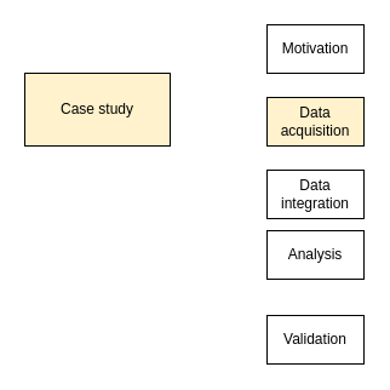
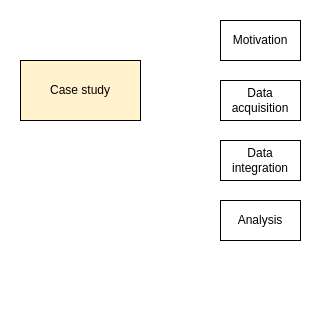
  <mxCell id="0" />
  <mxCell id="1" parent="0" />
  <mxCell id="2" value="Case study" style="rounded=0;whiteSpace=wrap;html=1;fillColor=#fff2cc;" vertex="1" parent="1"><mxGeometry x="20" y="60" width="120" height="60" as="geometry" /></mxCell>
  <mxCell id="3" value="Motivation" style="rounded=0;whiteSpace=wrap;html=1;verticalAlign=middle;" vertex="1" parent="1"><mxGeometry x="220" y="20" width="80" height="40" as="geometry" /></mxCell>
- <mxCell id="4" value="Data acquisition" style="rounded=0;whiteSpace=wrap;html=1;verticalAlign=middle;fillColor=#fff2cc;" vertex="1" parent="1"><mxGeometry x="220" y="80" width="80" height="40" as="geometry" /></mxCell>
+ <mxCell id="4" value="Data acquisition" style="rounded=0;whiteSpace=wrap;html=1;verticalAlign=middle;" vertex="1" parent="1"><mxGeometry x="220" y="80" width="80" height="40" as="geometry" /></mxCell>
  <mxCell id="5" value="Data integration" style="rounded=0;whiteSpace=wrap;html=1;verticalAlign=middle;" vertex="1" parent="1"><mxGeometry x="220" y="140" width="80" height="40" as="geometry" /></mxCell>
- <mxCell id="6" value="Analysis" style="rounded=0;whiteSpace=wrap;html=1;verticalAlign=middle;" vertex="1" parent="1"><mxGeometry x="220" y="190" width="80" height="40" as="geometry" /></mxCell>
- <mxCell id="7" value="Validation" style="rounded=0;whiteSpace=wrap;html=1;verticalAlign=middle;" vertex="1" parent="1"><mxGeometry x="220" y="260" width="80" height="40" as="geometry" /></mxCell>
+ <mxCell id="6" value="Analysis" style="rounded=0;whiteSpace=wrap;html=1;verticalAlign=middle;" vertex="1" parent="1"><mxGeometry x="220" y="200" width="80" height="40" as="geometry" /></mxCell>
